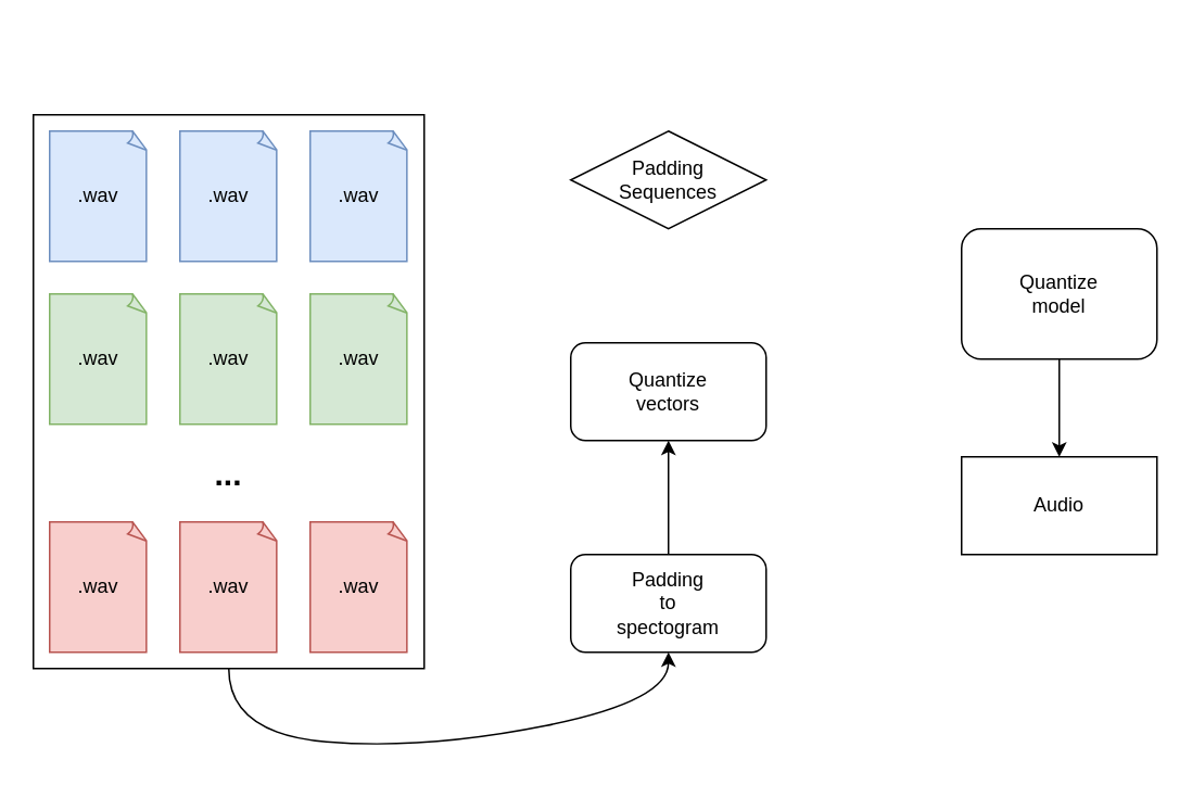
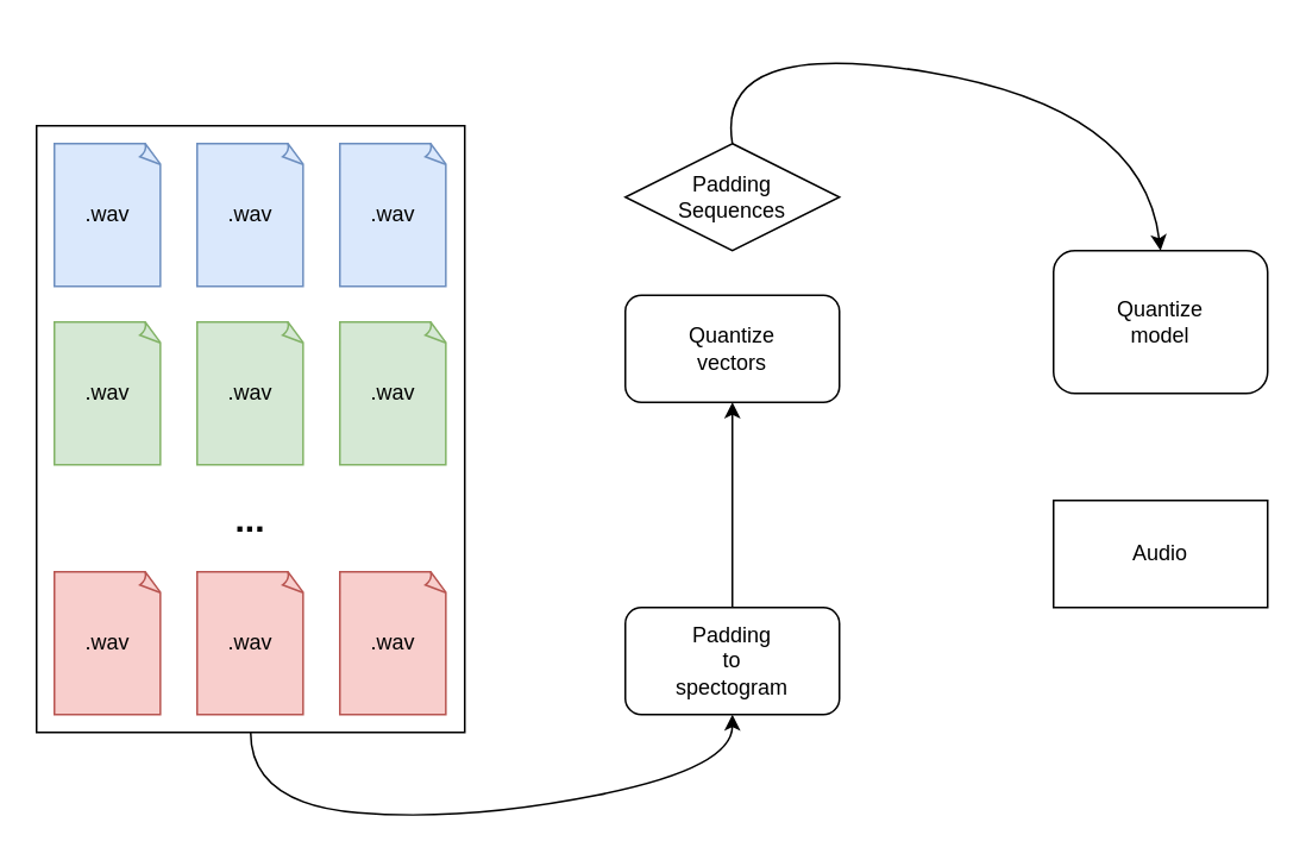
  <mxCell id="0" />
  <mxCell id="1" parent="0" />
  <mxCell id="2" value="" style="rounded=0;whiteSpace=wrap;html=1;" vertex="1" parent="1"><mxGeometry x="20" y="70" width="240" height="340" as="geometry" /></mxCell>
  <mxCell id="3" value=".wav" style="whiteSpace=wrap;html=1;shape=mxgraph.basic.document;fillColor=#dae8fc;strokeColor=#6c8ebf;" vertex="1" parent="1"><mxGeometry x="30" y="80" width="60" height="80" as="geometry" /></mxCell>
  <mxCell id="4" value=".wav" style="whiteSpace=wrap;html=1;shape=mxgraph.basic.document;fillColor=#dae8fc;strokeColor=#6c8ebf;" vertex="1" parent="1"><mxGeometry x="110" y="80" width="60" height="80" as="geometry" /></mxCell>
  <mxCell id="5" value=".wav" style="whiteSpace=wrap;html=1;shape=mxgraph.basic.document;fillColor=#dae8fc;strokeColor=#6c8ebf;" vertex="1" parent="1"><mxGeometry x="190" y="80" width="60" height="80" as="geometry" /></mxCell>
  <mxCell id="6" value=".wav" style="whiteSpace=wrap;html=1;shape=mxgraph.basic.document;fillColor=#d5e8d4;strokeColor=#82b366;" vertex="1" parent="1"><mxGeometry x="30" y="180" width="60" height="80" as="geometry" /></mxCell>
  <mxCell id="7" value=".wav" style="whiteSpace=wrap;html=1;shape=mxgraph.basic.document;fillColor=#d5e8d4;strokeColor=#82b366;" vertex="1" parent="1"><mxGeometry x="110" y="180" width="60" height="80" as="geometry" /></mxCell>
  <mxCell id="8" value=".wav" style="whiteSpace=wrap;html=1;shape=mxgraph.basic.document;fillColor=#d5e8d4;strokeColor=#82b366;" vertex="1" parent="1"><mxGeometry x="190" y="180" width="60" height="80" as="geometry" /></mxCell>
  <mxCell id="9" value=".wav" style="whiteSpace=wrap;html=1;shape=mxgraph.basic.document;fillColor=#f8cecc;strokeColor=#b85450;" vertex="1" parent="1"><mxGeometry x="30" y="320" width="60" height="80" as="geometry" /></mxCell>
  <mxCell id="10" value=".wav" style="whiteSpace=wrap;html=1;shape=mxgraph.basic.document;fillColor=#f8cecc;strokeColor=#b85450;" vertex="1" parent="1"><mxGeometry x="110" y="320" width="60" height="80" as="geometry" /></mxCell>
  <mxCell id="11" value=".wav" style="whiteSpace=wrap;html=1;shape=mxgraph.basic.document;fillColor=#f8cecc;strokeColor=#b85450;" vertex="1" parent="1"><mxGeometry x="190" y="320" width="60" height="80" as="geometry" /></mxCell>
  <mxCell id="12" value="&lt;font size=&quot;1&quot; style=&quot;&quot;&gt;&lt;b style=&quot;font-size: 20px;&quot;&gt;...&lt;/b&gt;&lt;/font&gt;" style="text;html=1;align=center;verticalAlign=middle;whiteSpace=wrap;rounded=0;" vertex="1" parent="1"><mxGeometry x="110" y="260" width="60" height="60" as="geometry" /></mxCell>
  <mxCell id="13" value="Padding&lt;div&gt;Sequences&lt;/div&gt;" style="rhombus;whiteSpace=wrap;html=1;" vertex="1" parent="1"><mxGeometry x="350" y="80" width="120" height="60" as="geometry" /></mxCell>
- <mxCell id="14" value="Quantize&lt;div&gt;vectors&lt;/div&gt;" style="rounded=1;whiteSpace=wrap;html=1;" vertex="1" parent="1"><mxGeometry x="350" y="210" width="120" height="60" as="geometry" /></mxCell>
+ <mxCell id="14" value="Quantize&lt;div&gt;vectors&lt;/div&gt;" style="rounded=1;whiteSpace=wrap;html=1;" vertex="1" parent="1"><mxGeometry x="350" y="165" width="120" height="60" as="geometry" /></mxCell>
  <mxCell id="15" value="Padding&lt;div&gt;&lt;span style=&quot;background-color: initial;&quot;&gt;to&lt;/span&gt;&lt;div&gt;spectogram&lt;/div&gt;&lt;/div&gt;" style="rounded=1;whiteSpace=wrap;html=1;" vertex="1" parent="1"><mxGeometry x="350" y="340" width="120" height="60" as="geometry" /></mxCell>
  <mxCell id="16" value="" style="endArrow=classic;html=1;rounded=0;exitX=0.5;exitY=0;exitDx=0;exitDy=0;entryX=0.5;entryY=1;entryDx=0;entryDy=0;" edge="1" parent="1" source="15" target="14"><mxGeometry width="50" height="50" relative="1" as="geometry"><mxPoint x="380" y="320" as="sourcePoint" /><mxPoint x="430" y="270" as="targetPoint" /></mxGeometry></mxCell>
  <mxCell id="17" value="" style="curved=1;endArrow=classic;html=1;rounded=0;exitX=0.5;exitY=1;exitDx=0;exitDy=0;entryX=0.5;entryY=1;entryDx=0;entryDy=0;" edge="1" parent="1" source="2" target="15"><mxGeometry width="50" height="50" relative="1" as="geometry"><mxPoint x="380" y="320" as="sourcePoint" /><mxPoint x="430" y="270" as="targetPoint" /><Array as="points"><mxPoint x="140" y="450" /><mxPoint x="260" y="460" /><mxPoint x="410" y="430" /></Array></mxGeometry></mxCell>
+ <mxCell id="18" value="" style="curved=1;endArrow=classic;html=1;rounded=0;exitX=0.5;exitY=0;exitDx=0;exitDy=0;entryX=0.5;entryY=0;entryDx=0;entryDy=0;" edge="1" parent="1" source="13" target="19"><mxGeometry width="50" height="50" relative="1" as="geometry"><mxPoint x="550" y="110" as="sourcePoint" /><mxPoint x="650" y="200" as="targetPoint" /><Array as="points"><mxPoint x="400" y="20" /><mxPoint x="640" y="60" /></Array></mxGeometry></mxCell>
  <mxCell id="19" value="Quantize&lt;div&gt;&lt;div&gt;model&lt;/div&gt;&lt;/div&gt;" style="rounded=1;whiteSpace=wrap;html=1;" vertex="1" parent="1"><mxGeometry x="590" y="140" width="120" height="80" as="geometry" /></mxCell>
  <mxCell id="20" value="Audio" style="rounded=0;whiteSpace=wrap;html=1;" vertex="1" parent="1"><mxGeometry x="590" y="280" width="120" height="60" as="geometry" /></mxCell>
- <mxCell id="21" value="" style="endArrow=classic;html=1;rounded=0;exitX=0.5;exitY=1;exitDx=0;exitDy=0;entryX=0.5;entryY=0;entryDx=0;entryDy=0;" edge="1" parent="1" source="19" target="20"><mxGeometry width="50" height="50" relative="1" as="geometry"><mxPoint x="380" y="300" as="sourcePoint" /><mxPoint x="430" y="250" as="targetPoint" /></mxGeometry></mxCell>
